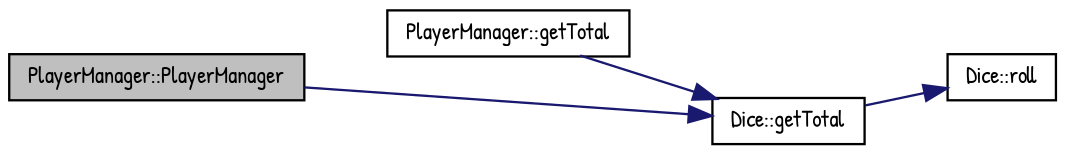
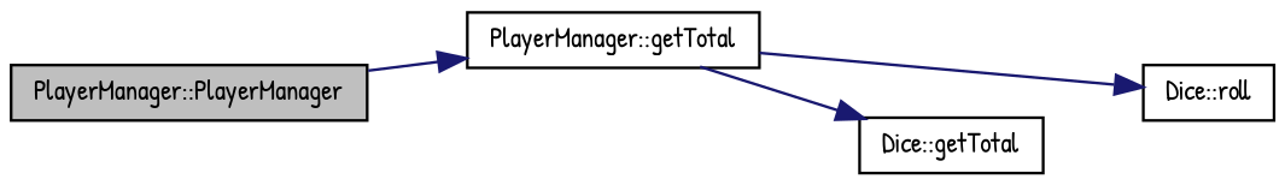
  digraph {
    fontname="Patrick Hand"
    rankdir=LR
    node [color=black fillcolor=white fontname="Patrick Hand" fontsize=10 shape=record style=filled]
    edge [color=midnightblue fontname="Patrick Hand" fontsize=10 labelfontname=FreeSans labelfontsize=10 style=solid]
    n1 [fillcolor=grey75 fontcolor=black height=0.2 label="PlayerManager::PlayerManager" width=0.4]
    n2 [height=0.2 label="PlayerManager::getTotal" width=0.4]
    n3 [height=0.2 label="Dice::roll" width=0.4]
    n4 [height=0.2 label="Dice::getTotal" width=0.4]
-   n1 -> n4
-   n4 -> n3
+   n1 -> n2
+   n2 -> n3
    n2 -> n4
  }
